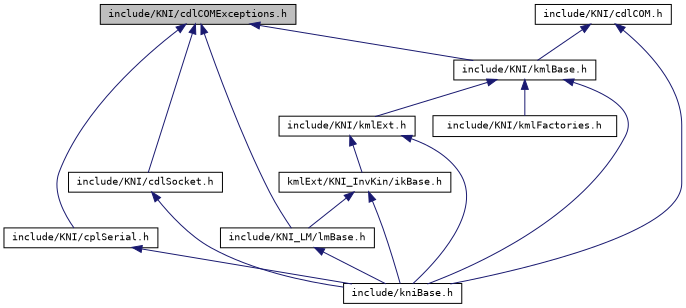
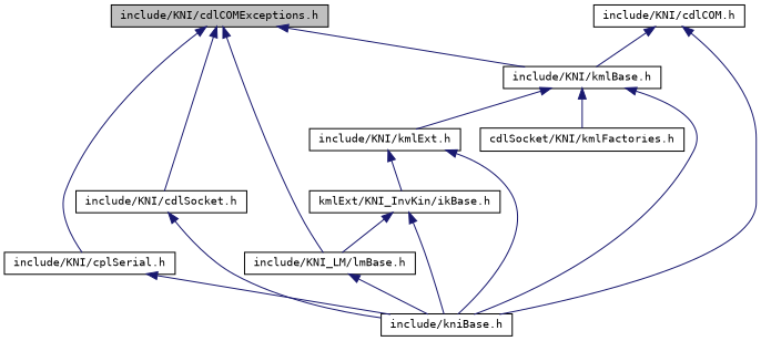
  digraph {
    fontname="DejaVu Sans Mono"
    node [color=black fillcolor=white fontname="DejaVu Sans Mono" fontsize=10 shape=record style=filled]
    edge [color=midnightblue dir=back fontname="DejaVu Sans Mono" fontsize=10 labelfontname="FreeSans.ttf" labelfontsize=10 style=solid]
    n1 [fillcolor=grey75 fontcolor=black height=0.2 label="include/KNI/cdlCOMExceptions.h" width=0.4]
    n2 [height=0.2 label="include/KNI/kmlBase.h" width=0.4]
    n3 [height=0.2 label="include/KNI/cdlSocket.h" width=0.4]
    n4 [height=0.2 label="include/KNI/cplSerial.h" width=0.4]
    n5 [height=0.2 label="include/KNI_LM/lmBase.h" width=0.4]
    n6 [height=0.2 label="include/KNI/cdlCOM.h" width=0.4]
    n7 [height=0.2 label="include/kniBase.h" width=0.4]
    n8 [height=0.2 label="include/KNI/kmlExt.h" width=0.4]
-   n9 [height=0.2 label="include/KNI/kmlFactories.h" width=0.4]
+   n9 [height=0.2 label="cdlSocket/KNI/kmlFactories.h" width=0.4]
    n10 [height=0.2 label="kmlExt/KNI_InvKin/ikBase.h" width=0.4]
    n1 -> n2
    n1 -> n3
    n1 -> n4
    n1 -> n5
    n2 -> n7
    n2 -> n8
    n2 -> n9
    n3 -> n7
    n4 -> n7
    n5 -> n7
    n6 -> n2
    n6 -> n7
    n8 -> n7
    n8 -> n10
    n10 -> n5
    n10 -> n7
  }
